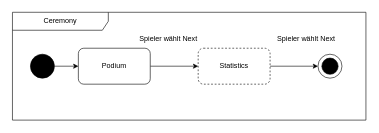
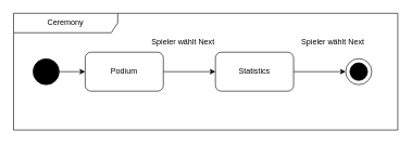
  <mxCell id="0" />
  <mxCell id="1" parent="0" />
  <mxCell id="2" style="edgeStyle=orthogonalEdgeStyle;rounded=0;orthogonalLoop=1;jettySize=auto;html=1;entryX=0;entryY=0.5;entryDx=0;entryDy=0;" parent="1" source="3" target="5" edge="1"><mxGeometry relative="1" as="geometry" /></mxCell>
  <mxCell id="3" value="" style="ellipse;whiteSpace=wrap;html=1;aspect=fixed;fillColor=#000000;" parent="1" vertex="1"><mxGeometry x="50" y="90" width="40" height="40" as="geometry" /></mxCell>
  <mxCell id="4" style="edgeStyle=orthogonalEdgeStyle;rounded=0;orthogonalLoop=1;jettySize=auto;html=1;entryX=0;entryY=0.5;entryDx=0;entryDy=0;" parent="1" source="5" target="9" edge="1"><mxGeometry relative="1" as="geometry" /></mxCell>
  <mxCell id="5" value="Podium" style="rounded=1;whiteSpace=wrap;html=1;" parent="1" vertex="1"><mxGeometry x="130" y="80" width="120" height="60" as="geometry" /></mxCell>
  <mxCell id="6" value="Ceremony" style="shape=umlFrame;whiteSpace=wrap;html=1;pointerEvents=0;recursiveResize=0;container=1;collapsible=0;width=160;" parent="1" vertex="1"><mxGeometry x="20" y="20" width="590" height="180" as="geometry" /></mxCell>
  <mxCell id="7" value="" style="ellipse;whiteSpace=wrap;html=1;aspect=fixed;" parent="6" vertex="1"><mxGeometry x="510" y="70" width="40" height="40" as="geometry" /></mxCell>
  <mxCell id="8" value="" style="ellipse;whiteSpace=wrap;html=1;aspect=fixed;fillColor=#000000;" parent="6" vertex="1"><mxGeometry x="516.41" y="76.41" width="27.18" height="27.18" as="geometry" /></mxCell>
- <mxCell id="9" value="Statistics" style="rounded=1;whiteSpace=wrap;html=1;dashed=1;" parent="6" vertex="1"><mxGeometry x="310" y="60" width="120" height="60" as="geometry" /></mxCell>
+ <mxCell id="9" value="Statistics" style="rounded=1;whiteSpace=wrap;html=1;" parent="6" vertex="1"><mxGeometry x="310" y="60" width="120" height="60" as="geometry" /></mxCell>
  <mxCell id="10" style="edgeStyle=orthogonalEdgeStyle;rounded=0;orthogonalLoop=1;jettySize=auto;html=1;entryX=0;entryY=0.5;entryDx=0;entryDy=0;" parent="6" source="9" target="7" edge="1"><mxGeometry relative="1" as="geometry" /></mxCell>
  <mxCell id="11" value="Spieler wählt Next" style="text;html=1;align=center;verticalAlign=middle;resizable=0;points=[];autosize=1;strokeColor=none;fillColor=none;" vertex="1" parent="6"><mxGeometry x="430" y="30" width="120" height="30" as="geometry" /></mxCell>
  <mxCell id="12" value="Spieler wählt Next" style="text;html=1;align=center;verticalAlign=middle;resizable=0;points=[];autosize=1;strokeColor=none;fillColor=none;" vertex="1" parent="6"><mxGeometry x="200" y="30" width="120" height="30" as="geometry" /></mxCell>
